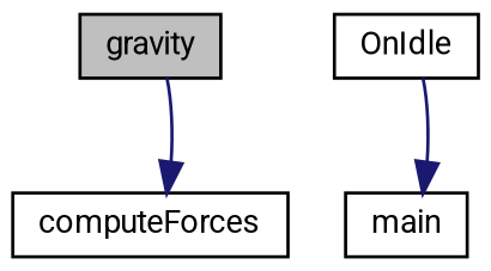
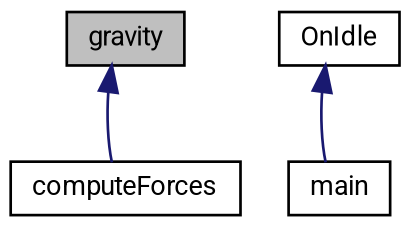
  digraph {
    fontname=Roboto
    rankdir=TB
    node [color=black fillcolor=white fontname=Roboto fontsize=10 shape=record style=filled]
    edge [color=midnightblue dir=back fontname=Roboto fontsize=10 labelfontname=Helvetica labelfontsize=10 style=solid]
    n1 [fillcolor=grey75 fontcolor=black height=0.2 label=gravity width=0.4]
    n2 [height=0.2 label=computeForces width=0.4]
    n3 [height=0.2 label=OnIdle width=0.4]
    n4 [height=0.2 label=main width=0.4]
-   n2 -> n1
-   n4 -> n3
+   n1 -> n2
+   n3 -> n4
  }
